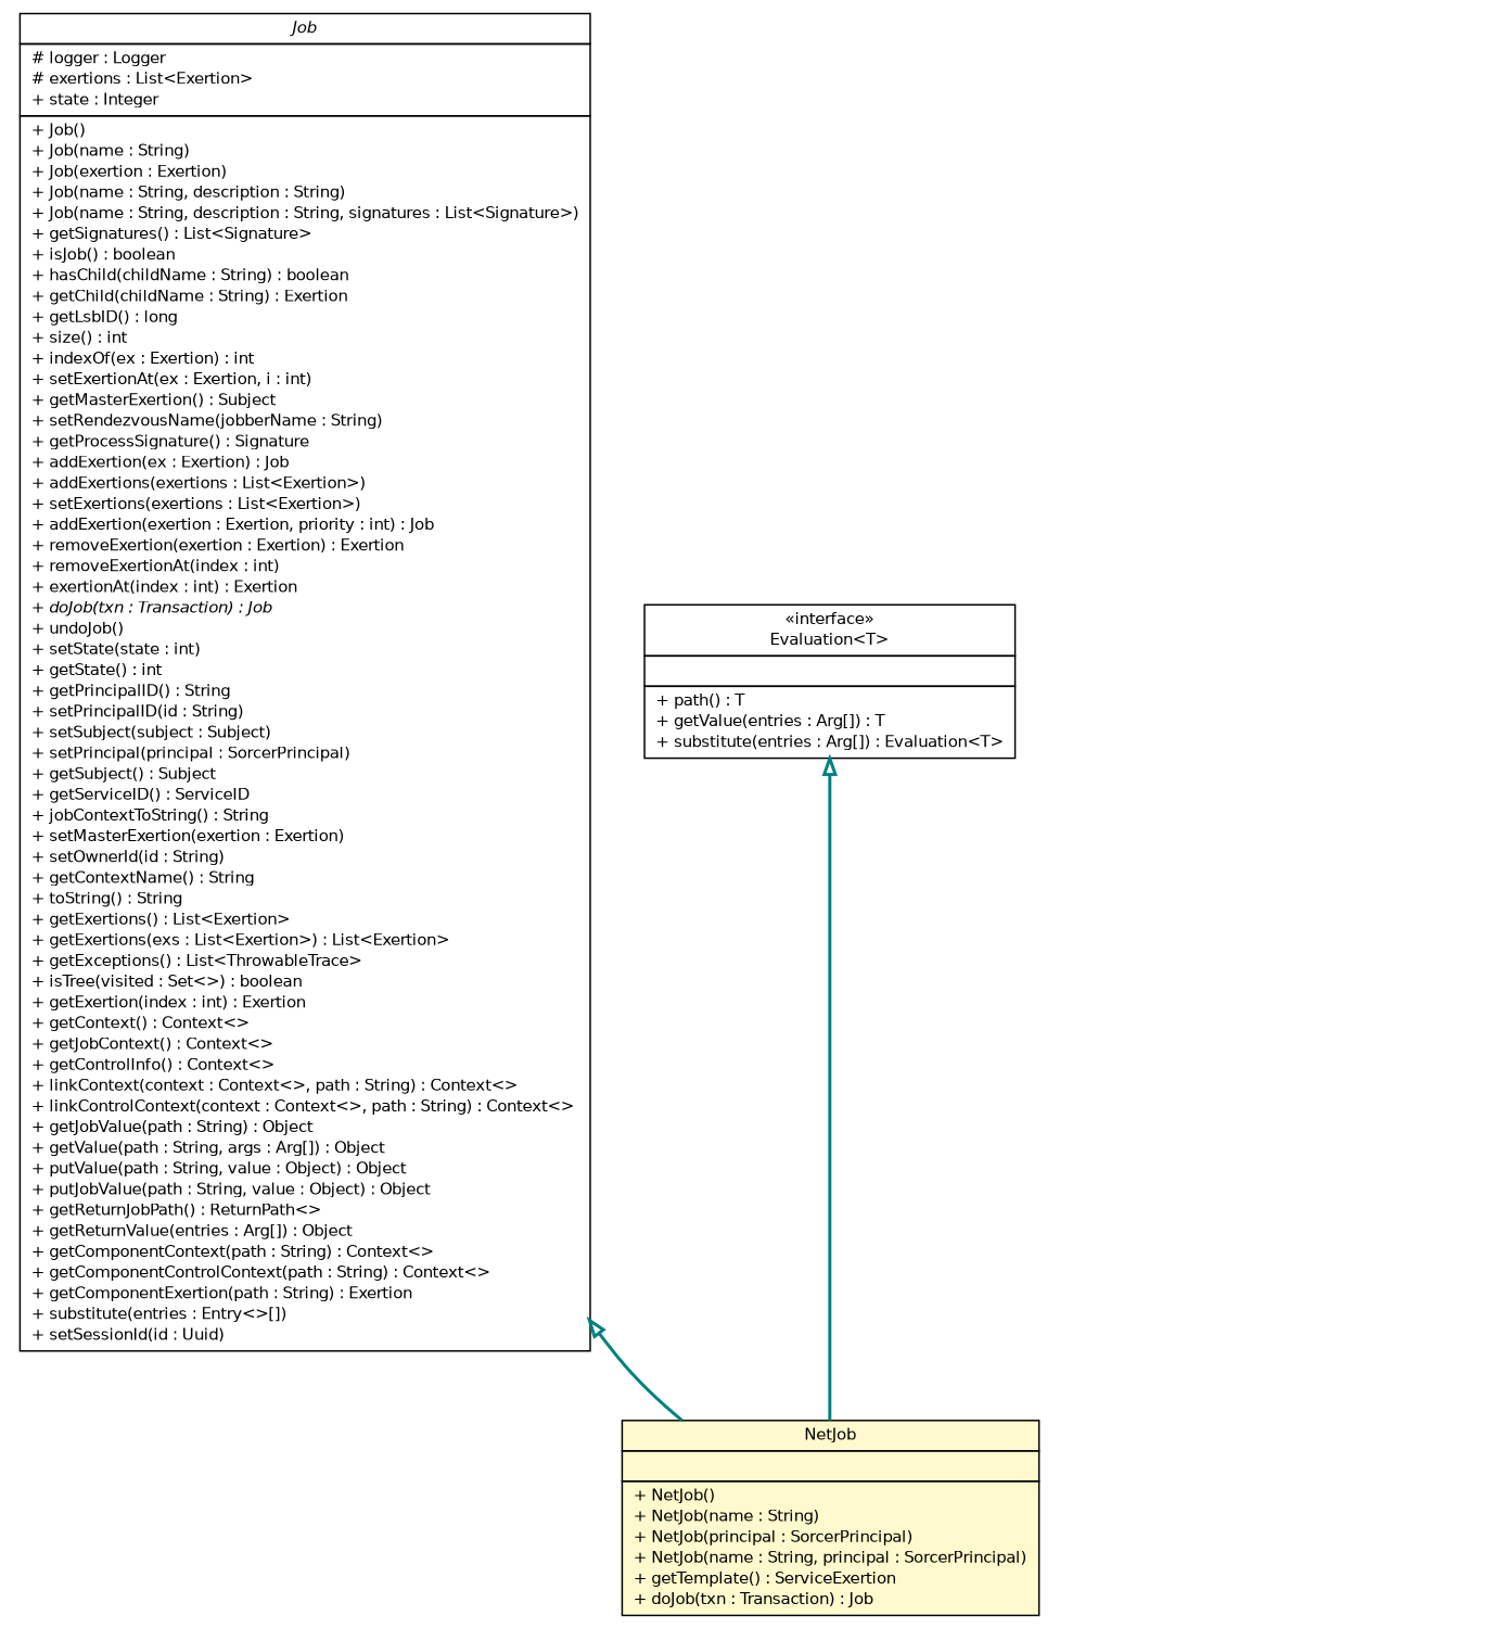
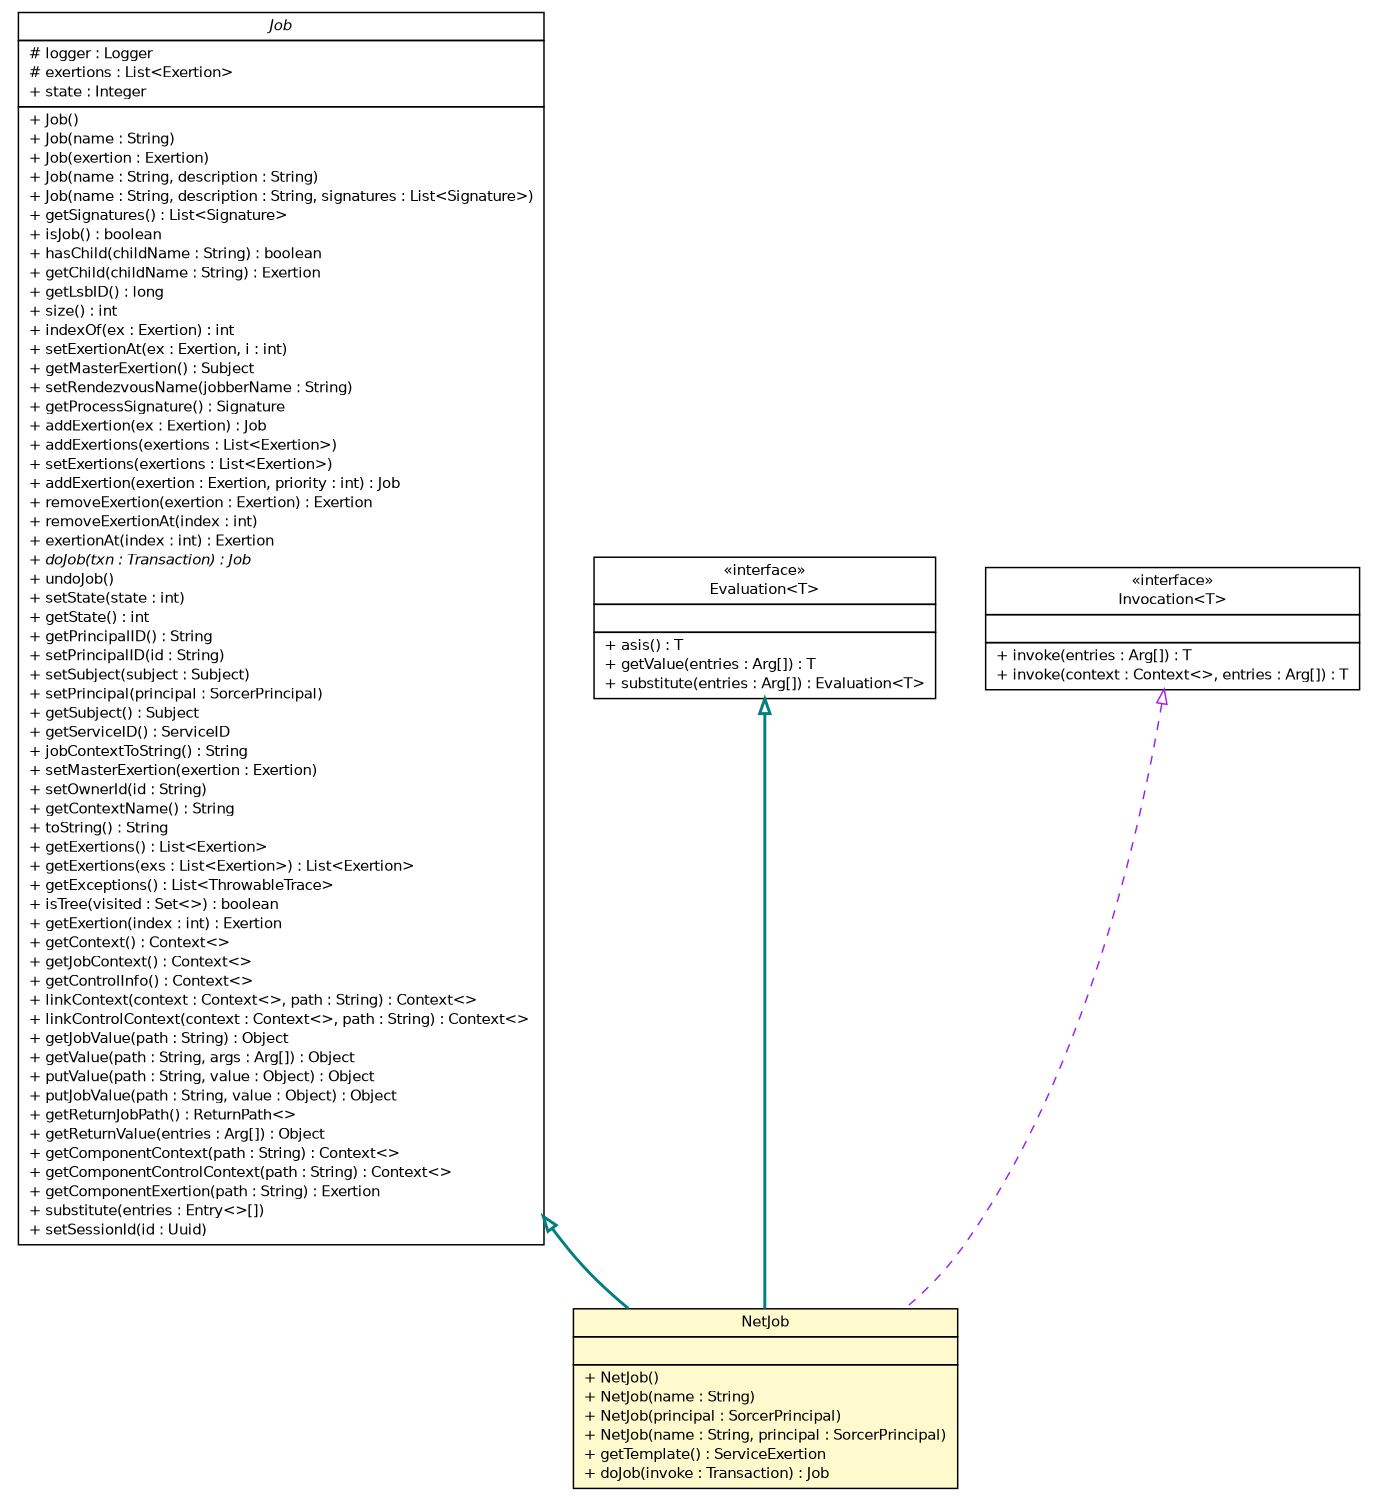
  digraph {
    nodesep=0.25
    ranksep=0.5
    node [fontcolor=black fontname=Helvetica fontsize=10.0 shape=plaintext]
    edge [arrowtail=empty color=teal dir=back fontname=Helvetica fontsize=10 headport=p labelfontname=Helvetica labelfontsize=10 style=bold tailport=p]
    n1 [label=<<table title="sorcer.service.Job" border="0" cellborder="1" cellspacing="0" cellpadding="2" port="p" href="../../service/Job.html"> 		<tr><td><table border="0" cellspacing="0" cellpadding="1"> <tr><td align="center" balign="center"><font face="Helvetica-Oblique"> Job </font></td></tr> 		</table></td></tr> 		<tr><td><table border="0" cellspacing="0" cellpadding="1"> <tr><td align="left" balign="left"> # logger : Logger </td></tr> <tr><td align="left" balign="left"> # exertions : List&lt;Exertion&gt; </td></tr> <tr><td align="left" balign="left"> + state : Integer </td></tr> 		</table></td></tr> 		<tr><td><table border="0" cellspacing="0" cellpadding="1"> <tr><td align="left" balign="left"> + Job() </td></tr> <tr><td align="left" balign="left"> + Job(name : String) </td></tr> <tr><td align="left" balign="left"> + Job(exertion : Exertion) </td></tr> <tr><td align="left" balign="left"> + Job(name : String, description : String) </td></tr> <tr><td align="left" balign="left"> + Job(name : String, description : String, signatures : List&lt;Signature&gt;) </td></tr> <tr><td align="left" balign="left"> + getSignatures() : List&lt;Signature&gt; </td></tr> <tr><td align="left" balign="left"> + isJob() : boolean </td></tr> <tr><td align="left" balign="left"> + hasChild(childName : String) : boolean </td></tr> <tr><td align="left" balign="left"> + getChild(childName : String) : Exertion </td></tr> <tr><td align="left" balign="left"> + getLsbID() : long </td></tr> <tr><td align="left" balign="left"> + size() : int </td></tr> <tr><td align="left" balign="left"> + indexOf(ex : Exertion) : int </td></tr> <tr><td align="left" balign="left"> + setExertionAt(ex : Exertion, i : int) </td></tr> <tr><td align="left" balign="left"> + getMasterExertion() : Subject </td></tr> <tr><td align="left" balign="left"> + setRendezvousName(jobberName : String) </td></tr> <tr><td align="left" balign="left"> + getProcessSignature() : Signature </td></tr> <tr><td align="left" balign="left"> + addExertion(ex : Exertion) : Job </td></tr> <tr><td align="left" balign="left"> + addExertions(exertions : List&lt;Exertion&gt;) </td></tr> <tr><td align="left" balign="left"> + setExertions(exertions : List&lt;Exertion&gt;) </td></tr> <tr><td align="left" balign="left"> + addExertion(exertion : Exertion, priority : int) : Job </td></tr> <tr><td align="left" balign="left"> + removeExertion(exertion : Exertion) : Exertion </td></tr> <tr><td align="left" balign="left"> + removeExertionAt(index : int) </td></tr> <tr><td align="left" balign="left"> + exertionAt(index : int) : Exertion </td></tr> <tr><td align="left" balign="left"><font face="Helvetica-Oblique" point-size="10.0"> + doJob(txn : Transaction) : Job </font></td></tr> <tr><td align="left" balign="left"> + undoJob() </td></tr> <tr><td align="left" balign="left"> + setState(state : int) </td></tr> <tr><td align="left" balign="left"> + getState() : int </td></tr> <tr><td align="left" balign="left"> + getPrincipalID() : String </td></tr> <tr><td align="left" balign="left"> + setPrincipalID(id : String) </td></tr> <tr><td align="left" balign="left"> + setSubject(subject : Subject) </td></tr> <tr><td align="left" balign="left"> + setPrincipal(principal : SorcerPrincipal) </td></tr> <tr><td align="left" balign="left"> + getSubject() : Subject </td></tr> <tr><td align="left" balign="left"> + getServiceID() : ServiceID </td></tr> <tr><td align="left" balign="left"> + jobContextToString() : String </td></tr> <tr><td align="left" balign="left"> + setMasterExertion(exertion : Exertion) </td></tr> <tr><td align="left" balign="left"> + setOwnerId(id : String) </td></tr> <tr><td align="left" balign="left"> + getContextName() : String </td></tr> <tr><td align="left" balign="left"> + toString() : String </td></tr> <tr><td align="left" balign="left"> + getExertions() : List&lt;Exertion&gt; </td></tr> <tr><td align="left" balign="left"> + getExertions(exs : List&lt;Exertion&gt;) : List&lt;Exertion&gt; </td></tr> <tr><td align="left" balign="left"> + getExceptions() : List&lt;ThrowableTrace&gt; </td></tr> <tr><td align="left" balign="left"> + isTree(visited : Set&lt;&gt;) : boolean </td></tr> <tr><td align="left" balign="left"> + getExertion(index : int) : Exertion </td></tr> <tr><td align="left" balign="left"> + getContext() : Context&lt;&gt; </td></tr> <tr><td align="left" balign="left"> + getJobContext() : Context&lt;&gt; </td></tr> <tr><td align="left" balign="left"> + getControlInfo() : Context&lt;&gt; </td></tr> <tr><td align="left" balign="left"> + linkContext(context : Context&lt;&gt;, path : String) : Context&lt;&gt; </td></tr> <tr><td align="left" balign="left"> + linkControlContext(context : Context&lt;&gt;, path : String) : Context&lt;&gt; </td></tr> <tr><td align="left" balign="left"> + getJobValue(path : String) : Object </td></tr> <tr><td align="left" balign="left"> + getValue(path : String, args : Arg[]) : Object </td></tr> <tr><td align="left" balign="left"> + putValue(path : String, value : Object) : Object </td></tr> <tr><td align="left" balign="left"> + putJobValue(path : String, value : Object) : Object </td></tr> <tr><td align="left" balign="left"> + getReturnJobPath() : ReturnPath&lt;&gt; </td></tr> <tr><td align="left" balign="left"> + getReturnValue(entries : Arg[]) : Object </td></tr> <tr><td align="left" balign="left"> + getComponentContext(path : String) : Context&lt;&gt; </td></tr> <tr><td align="left" balign="left"> + getComponentControlContext(path : String) : Context&lt;&gt; </td></tr> <tr><td align="left" balign="left"> + getComponentExertion(path : String) : Exertion </td></tr> <tr><td align="left" balign="left"> + substitute(entries : Entry&lt;&gt;[]) </td></tr> <tr><td align="left" balign="left"> + setSessionId(id : Uuid) </td></tr> 		</table></td></tr> 		</table>>]
-   n2 [label=<<table title="sorcer.core.exertion.NetJob" border="0" cellborder="1" cellspacing="0" cellpadding="2" port="p" bgcolor="lemonChiffon" href="./NetJob.html"> 		<tr><td><table border="0" cellspacing="0" cellpadding="1"> <tr><td align="center" balign="center"> NetJob </td></tr> 		</table></td></tr> 		<tr><td><table border="0" cellspacing="0" cellpadding="1"> <tr><td align="left" balign="left">  </td></tr> 		</table></td></tr> 		<tr><td><table border="0" cellspacing="0" cellpadding="1"> <tr><td align="left" balign="left"> + NetJob() </td></tr> <tr><td align="left" balign="left"> + NetJob(name : String) </td></tr> <tr><td align="left" balign="left"> + NetJob(principal : SorcerPrincipal) </td></tr> <tr><td align="left" balign="left"> + NetJob(name : String, principal : SorcerPrincipal) </td></tr> <tr><td align="left" balign="left"> + getTemplate() : ServiceExertion </td></tr> <tr><td align="left" balign="left"> + doJob(txn : Transaction) : Job </td></tr> 		</table></td></tr> 		</table>>]
-   n3 [label=<<table title="sorcer.service.Evaluation" border="0" cellborder="1" cellspacing="0" cellpadding="2" port="p" href="../../service/Evaluation.html"> 		<tr><td><table border="0" cellspacing="0" cellpadding="1"> <tr><td align="center" balign="center"> &#171;interface&#187; </td></tr> <tr><td align="center" balign="center"> Evaluation&lt;T&gt; </td></tr> 		</table></td></tr> 		<tr><td><table border="0" cellspacing="0" cellpadding="1"> <tr><td align="left" balign="left">  </td></tr> 		</table></td></tr> 		<tr><td><table border="0" cellspacing="0" cellpadding="1"> <tr><td align="left" balign="left"> + path() : T </td></tr> <tr><td align="left" balign="left"> + getValue(entries : Arg[]) : T </td></tr> <tr><td align="left" balign="left"> + substitute(entries : Arg[]) : Evaluation&lt;T&gt; </td></tr> 		</table></td></tr> 		</table>>]
+   n2 [label=<<table title="sorcer.core.exertion.NetJob" border="0" cellborder="1" cellspacing="0" cellpadding="2" port="p" bgcolor="lemonChiffon" href="./NetJob.html"> 		<tr><td><table border="0" cellspacing="0" cellpadding="1"> <tr><td align="center" balign="center"> NetJob </td></tr> 		</table></td></tr> 		<tr><td><table border="0" cellspacing="0" cellpadding="1"> <tr><td align="left" balign="left">  </td></tr> 		</table></td></tr> 		<tr><td><table border="0" cellspacing="0" cellpadding="1"> <tr><td align="left" balign="left"> + NetJob() </td></tr> <tr><td align="left" balign="left"> + NetJob(name : String) </td></tr> <tr><td align="left" balign="left"> + NetJob(principal : SorcerPrincipal) </td></tr> <tr><td align="left" balign="left"> + NetJob(name : String, principal : SorcerPrincipal) </td></tr> <tr><td align="left" balign="left"> + getTemplate() : ServiceExertion </td></tr> <tr><td align="left" balign="left"> + doJob(invoke : Transaction) : Job </td></tr> 		</table></td></tr> 		</table>>]
+   n3 [label=<<table title="sorcer.service.Evaluation" border="0" cellborder="1" cellspacing="0" cellpadding="2" port="p" href="../../service/Evaluation.html"> 		<tr><td><table border="0" cellspacing="0" cellpadding="1"> <tr><td align="center" balign="center"> &#171;interface&#187; </td></tr> <tr><td align="center" balign="center"> Evaluation&lt;T&gt; </td></tr> 		</table></td></tr> 		<tr><td><table border="0" cellspacing="0" cellpadding="1"> <tr><td align="left" balign="left">  </td></tr> 		</table></td></tr> 		<tr><td><table border="0" cellspacing="0" cellpadding="1"> <tr><td align="left" balign="left"> + asis() : T </td></tr> <tr><td align="left" balign="left"> + getValue(entries : Arg[]) : T </td></tr> <tr><td align="left" balign="left"> + substitute(entries : Arg[]) : Evaluation&lt;T&gt; </td></tr> 		</table></td></tr> 		</table>>]
+   n4 [label=<<table title="sorcer.service.Invocation" border="0" cellborder="1" cellspacing="0" cellpadding="2" port="p" href="../../service/Invocation.html"> 		<tr><td><table border="0" cellspacing="0" cellpadding="1"> <tr><td align="center" balign="center"> &#171;interface&#187; </td></tr> <tr><td align="center" balign="center"> Invocation&lt;T&gt; </td></tr> 		</table></td></tr> 		<tr><td><table border="0" cellspacing="0" cellpadding="1"> <tr><td align="left" balign="left">  </td></tr> 		</table></td></tr> 		<tr><td><table border="0" cellspacing="0" cellpadding="1"> <tr><td align="left" balign="left"> + invoke(entries : Arg[]) : T </td></tr> <tr><td align="left" balign="left"> + invoke(context : Context&lt;&gt;, entries : Arg[]) : T </td></tr> 		</table></td></tr> 		</table>>]
    n1 -> n2
    n3 -> n2
+   n4 -> n2 [color=purple style=dashed]
  }
